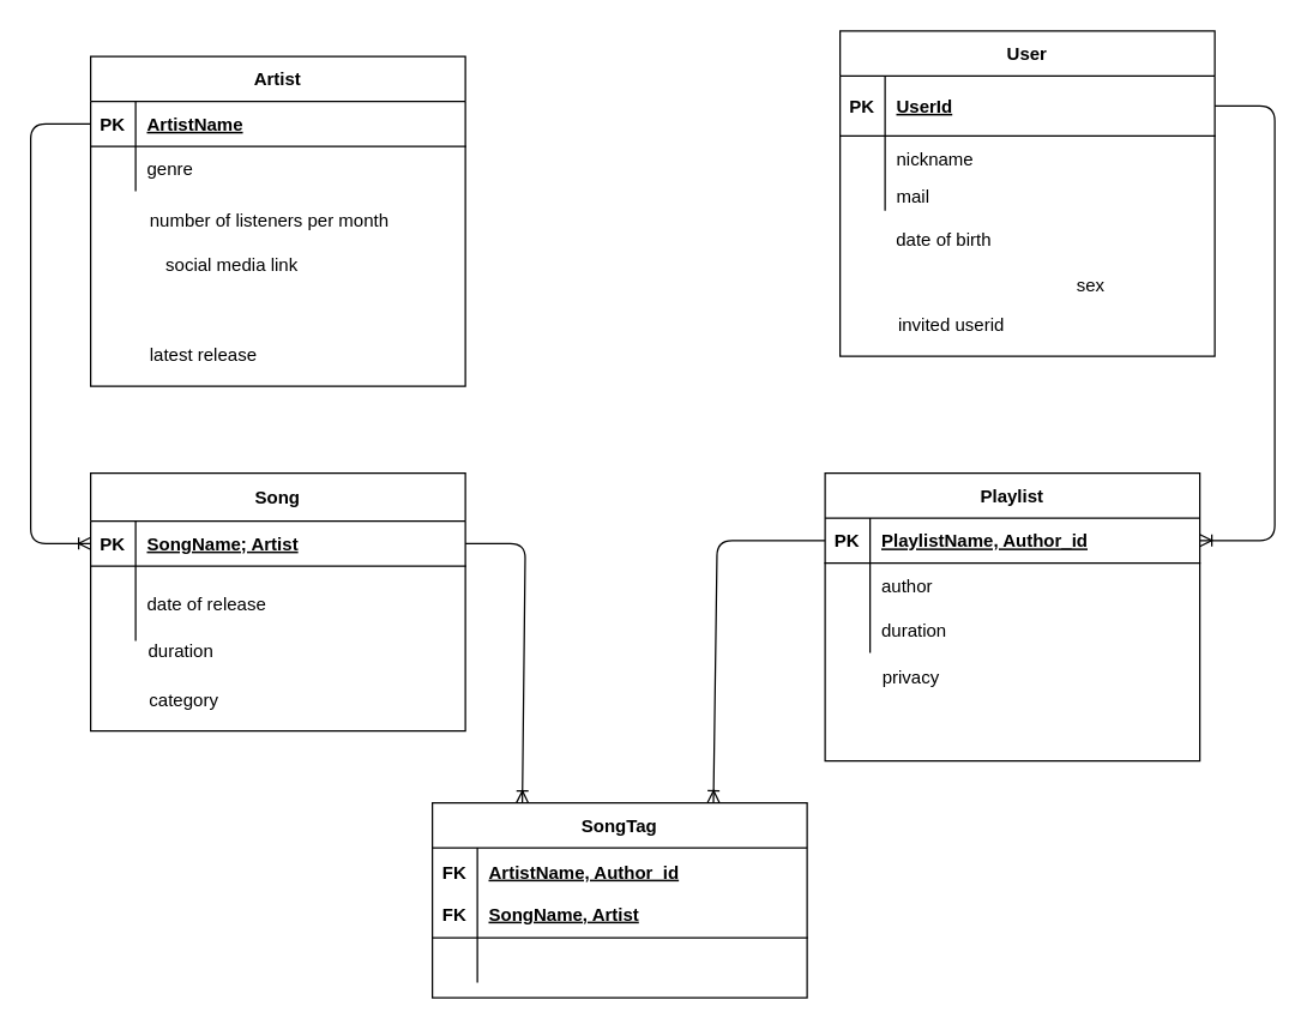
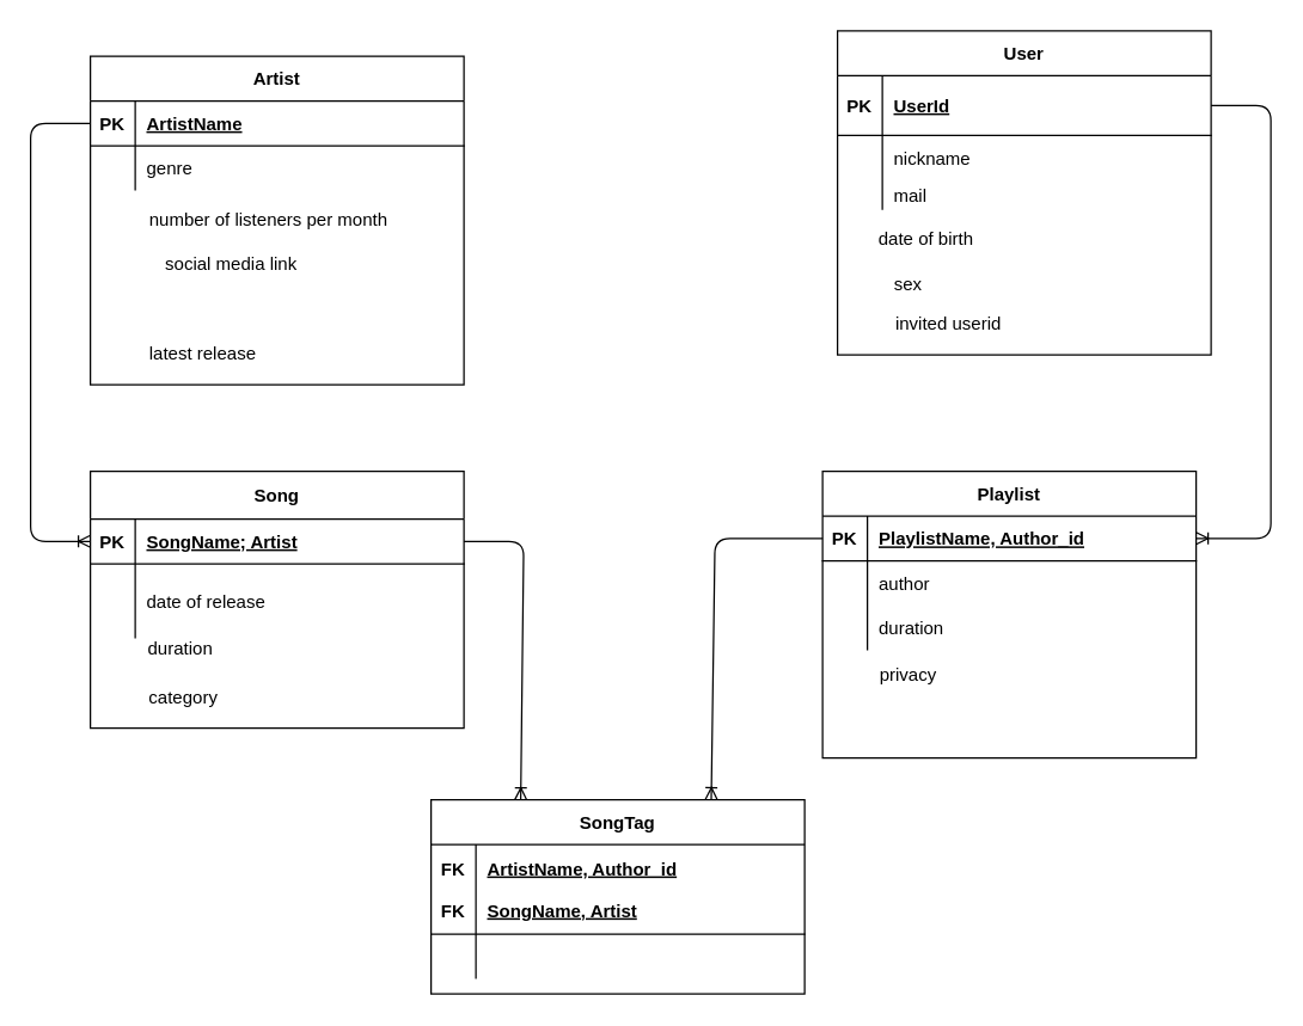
  <mxCell id="0" />
  <mxCell id="1" parent="0" />
  <mxCell id="2" value="User" style="shape=table;startSize=30;container=1;collapsible=1;childLayout=tableLayout;fixedRows=1;rowLines=0;fontStyle=1;align=center;resizeLast=1;" parent="1" vertex="1"><mxGeometry x="560" y="20" width="250" height="217" as="geometry" /></mxCell>
  <mxCell id="3" value="" style="shape=partialRectangle;collapsible=0;dropTarget=0;pointerEvents=0;fillColor=none;points=[[0,0.5],[1,0.5]];portConstraint=eastwest;top=0;left=0;right=0;bottom=1;" parent="2" vertex="1"><mxGeometry y="30" width="250" height="40" as="geometry" /></mxCell>
  <mxCell id="4" value="PK" style="shape=partialRectangle;overflow=hidden;connectable=0;fillColor=none;top=0;left=0;bottom=0;right=0;fontStyle=1;" parent="3" vertex="1"><mxGeometry width="30" height="40" as="geometry" /></mxCell>
  <mxCell id="5" value="UserId" style="shape=partialRectangle;overflow=hidden;connectable=0;fillColor=none;top=0;left=0;bottom=0;right=0;align=left;spacingLeft=6;fontStyle=5;" parent="3" vertex="1"><mxGeometry x="30" width="220" height="40" as="geometry" /></mxCell>
  <mxCell id="6" value="" style="shape=partialRectangle;collapsible=0;dropTarget=0;pointerEvents=0;fillColor=none;points=[[0,0.5],[1,0.5]];portConstraint=eastwest;top=0;left=0;right=0;bottom=0;" parent="2" vertex="1"><mxGeometry y="70" width="250" height="30" as="geometry" /></mxCell>
  <mxCell id="7" value="" style="shape=partialRectangle;overflow=hidden;connectable=0;fillColor=none;top=0;left=0;bottom=0;right=0;" parent="6" vertex="1"><mxGeometry width="30" height="30" as="geometry" /></mxCell>
  <mxCell id="8" value="nickname" style="shape=partialRectangle;overflow=hidden;connectable=0;fillColor=none;top=0;left=0;bottom=0;right=0;align=left;spacingLeft=6;" parent="6" vertex="1"><mxGeometry x="30" width="220" height="30" as="geometry" /></mxCell>
  <mxCell id="9" value="" style="shape=partialRectangle;collapsible=0;dropTarget=0;pointerEvents=0;fillColor=none;points=[[0,0.5],[1,0.5]];portConstraint=eastwest;top=0;left=0;right=0;bottom=0;" parent="2" vertex="1"><mxGeometry y="100" width="250" height="20" as="geometry" /></mxCell>
  <mxCell id="10" value="" style="shape=partialRectangle;overflow=hidden;connectable=0;fillColor=none;top=0;left=0;bottom=0;right=0;" parent="9" vertex="1"><mxGeometry width="30" height="20" as="geometry" /></mxCell>
  <mxCell id="11" value="mail" style="shape=partialRectangle;overflow=hidden;connectable=0;fillColor=none;top=0;left=0;bottom=0;right=0;align=left;spacingLeft=6;" parent="9" vertex="1"><mxGeometry x="30" width="220" height="20" as="geometry" /></mxCell>
  <mxCell id="12" value="Playlist" style="shape=table;startSize=30;container=1;collapsible=1;childLayout=tableLayout;fixedRows=1;rowLines=0;fontStyle=1;align=center;resizeLast=1;" parent="1" vertex="1"><mxGeometry x="550" y="315" width="250" height="192" as="geometry" /></mxCell>
  <mxCell id="13" value="" style="shape=partialRectangle;collapsible=0;dropTarget=0;pointerEvents=0;fillColor=none;points=[[0,0.5],[1,0.5]];portConstraint=eastwest;top=0;left=0;right=0;bottom=1;" parent="12" vertex="1"><mxGeometry y="30" width="250" height="30" as="geometry" /></mxCell>
  <mxCell id="14" value="PK" style="shape=partialRectangle;overflow=hidden;connectable=0;fillColor=none;top=0;left=0;bottom=0;right=0;fontStyle=1;" parent="13" vertex="1"><mxGeometry width="30" height="30" as="geometry" /></mxCell>
  <mxCell id="15" value="PlaylistName, Author_id" style="shape=partialRectangle;overflow=hidden;connectable=0;fillColor=none;top=0;left=0;bottom=0;right=0;align=left;spacingLeft=6;fontStyle=5;" parent="13" vertex="1"><mxGeometry x="30" width="220" height="30" as="geometry" /></mxCell>
  <mxCell id="16" value="" style="shape=partialRectangle;collapsible=0;dropTarget=0;pointerEvents=0;fillColor=none;points=[[0,0.5],[1,0.5]];portConstraint=eastwest;top=0;left=0;right=0;bottom=0;" parent="12" vertex="1"><mxGeometry y="60" width="250" height="30" as="geometry" /></mxCell>
  <mxCell id="17" value="" style="shape=partialRectangle;overflow=hidden;connectable=0;fillColor=none;top=0;left=0;bottom=0;right=0;" parent="16" vertex="1"><mxGeometry width="30" height="30" as="geometry" /></mxCell>
  <mxCell id="18" value="author" style="shape=partialRectangle;overflow=hidden;connectable=0;fillColor=none;top=0;left=0;bottom=0;right=0;align=left;spacingLeft=6;" parent="16" vertex="1"><mxGeometry x="30" width="220" height="30" as="geometry" /></mxCell>
  <mxCell id="19" value="" style="shape=partialRectangle;collapsible=0;dropTarget=0;pointerEvents=0;fillColor=none;points=[[0,0.5],[1,0.5]];portConstraint=eastwest;top=0;left=0;right=0;bottom=0;" parent="12" vertex="1"><mxGeometry y="90" width="250" height="30" as="geometry" /></mxCell>
  <mxCell id="20" value="" style="shape=partialRectangle;overflow=hidden;connectable=0;fillColor=none;top=0;left=0;bottom=0;right=0;" parent="19" vertex="1"><mxGeometry width="30" height="30" as="geometry" /></mxCell>
  <mxCell id="21" value="duration" style="shape=partialRectangle;overflow=hidden;connectable=0;fillColor=none;top=0;left=0;bottom=0;right=0;align=left;spacingLeft=6;" parent="19" vertex="1"><mxGeometry x="30" width="220" height="30" as="geometry" /></mxCell>
  <mxCell id="22" value="Song" style="shape=table;startSize=32;container=1;collapsible=1;childLayout=tableLayout;fixedRows=1;rowLines=0;fontStyle=1;align=center;resizeLast=1;" parent="1" vertex="1"><mxGeometry x="60" y="315" width="250" height="172" as="geometry" /></mxCell>
  <mxCell id="23" value="" style="shape=partialRectangle;collapsible=0;dropTarget=0;pointerEvents=0;fillColor=none;points=[[0,0.5],[1,0.5]];portConstraint=eastwest;top=0;left=0;right=0;bottom=1;" parent="22" vertex="1"><mxGeometry y="32" width="250" height="30" as="geometry" /></mxCell>
  <mxCell id="24" value="PK" style="shape=partialRectangle;overflow=hidden;connectable=0;fillColor=none;top=0;left=0;bottom=0;right=0;fontStyle=1;" parent="23" vertex="1"><mxGeometry width="30" height="30" as="geometry" /></mxCell>
  <mxCell id="25" value="SongName; Artist" style="shape=partialRectangle;overflow=hidden;connectable=0;fillColor=none;top=0;left=0;bottom=0;right=0;align=left;spacingLeft=6;fontStyle=5;" parent="23" vertex="1"><mxGeometry x="30" width="220" height="30" as="geometry" /></mxCell>
  <mxCell id="26" value="" style="shape=partialRectangle;collapsible=0;dropTarget=0;pointerEvents=0;fillColor=none;points=[[0,0.5],[1,0.5]];portConstraint=eastwest;top=0;left=0;right=0;bottom=0;" parent="22" vertex="1"><mxGeometry y="62" width="250" height="50" as="geometry" /></mxCell>
  <mxCell id="27" value="" style="shape=partialRectangle;overflow=hidden;connectable=0;fillColor=none;top=0;left=0;bottom=0;right=0;" parent="26" vertex="1"><mxGeometry width="30" height="50" as="geometry" /></mxCell>
  <mxCell id="28" value="date of release" style="shape=partialRectangle;overflow=hidden;connectable=0;fillColor=none;top=0;left=0;bottom=0;right=0;align=left;spacingLeft=6;" parent="26" vertex="1"><mxGeometry x="30" width="220" height="50" as="geometry" /></mxCell>
  <mxCell id="29" value="SongTag" style="shape=table;startSize=30;container=1;collapsible=1;childLayout=tableLayout;fixedRows=1;rowLines=0;fontStyle=1;align=center;resizeLast=1;" parent="1" vertex="1"><mxGeometry x="288" y="535" width="250" height="130" as="geometry" /></mxCell>
  <mxCell id="30" value="" style="shape=partialRectangle;collapsible=0;dropTarget=0;pointerEvents=0;fillColor=none;points=[[0,0.5],[1,0.5]];portConstraint=eastwest;top=0;left=0;right=0;bottom=1;" parent="29" vertex="1"><mxGeometry y="30" width="250" height="60" as="geometry" /></mxCell>
  <mxCell id="31" value="FK&#10;&#10;FK" style="shape=partialRectangle;overflow=hidden;connectable=0;fillColor=none;top=0;left=0;bottom=0;right=0;fontStyle=1;" parent="30" vertex="1"><mxGeometry width="30" height="60" as="geometry" /></mxCell>
  <mxCell id="32" value="ArtistName, Author_id&#10;&#10;SongName, Artist" style="shape=partialRectangle;overflow=hidden;connectable=0;fillColor=none;top=0;left=0;bottom=0;right=0;align=left;spacingLeft=6;fontStyle=5;" parent="30" vertex="1"><mxGeometry x="30" width="220" height="60" as="geometry" /></mxCell>
  <mxCell id="33" value="" style="shape=partialRectangle;collapsible=0;dropTarget=0;pointerEvents=0;fillColor=none;points=[[0,0.5],[1,0.5]];portConstraint=eastwest;top=0;left=0;right=0;bottom=0;" parent="29" vertex="1"><mxGeometry y="90" width="250" height="30" as="geometry" /></mxCell>
  <mxCell id="34" value="" style="shape=partialRectangle;overflow=hidden;connectable=0;fillColor=none;top=0;left=0;bottom=0;right=0;" parent="33" vertex="1"><mxGeometry width="30" height="30" as="geometry" /></mxCell>
  <mxCell id="35" value="" style="shape=partialRectangle;overflow=hidden;connectable=0;fillColor=none;top=0;left=0;bottom=0;right=0;align=left;spacingLeft=6;" parent="33" vertex="1"><mxGeometry x="30" width="220" height="30" as="geometry" /></mxCell>
  <mxCell id="36" value="Artist" style="shape=table;startSize=30;container=1;collapsible=1;childLayout=tableLayout;fixedRows=1;rowLines=0;fontStyle=1;align=center;resizeLast=1;" parent="1" vertex="1"><mxGeometry x="60" y="37" width="250" height="220" as="geometry" /></mxCell>
  <mxCell id="37" value="" style="shape=partialRectangle;collapsible=0;dropTarget=0;pointerEvents=0;fillColor=none;points=[[0,0.5],[1,0.5]];portConstraint=eastwest;top=0;left=0;right=0;bottom=1;" parent="36" vertex="1"><mxGeometry y="30" width="250" height="30" as="geometry" /></mxCell>
  <mxCell id="38" value="PK" style="shape=partialRectangle;overflow=hidden;connectable=0;fillColor=none;top=0;left=0;bottom=0;right=0;fontStyle=1;" parent="37" vertex="1"><mxGeometry width="30" height="30" as="geometry" /></mxCell>
  <mxCell id="39" value="ArtistName" style="shape=partialRectangle;overflow=hidden;connectable=0;fillColor=none;top=0;left=0;bottom=0;right=0;align=left;spacingLeft=6;fontStyle=5;" parent="37" vertex="1"><mxGeometry x="30" width="220" height="30" as="geometry" /></mxCell>
  <mxCell id="40" value="" style="shape=partialRectangle;collapsible=0;dropTarget=0;pointerEvents=0;fillColor=none;points=[[0,0.5],[1,0.5]];portConstraint=eastwest;top=0;left=0;right=0;bottom=0;" parent="36" vertex="1"><mxGeometry y="60" width="250" height="30" as="geometry" /></mxCell>
  <mxCell id="41" value="" style="shape=partialRectangle;overflow=hidden;connectable=0;fillColor=none;top=0;left=0;bottom=0;right=0;" parent="40" vertex="1"><mxGeometry width="30" height="30" as="geometry" /></mxCell>
  <mxCell id="42" value="genre" style="shape=partialRectangle;overflow=hidden;connectable=0;fillColor=none;top=0;left=0;bottom=0;right=0;align=left;spacingLeft=6;" parent="40" vertex="1"><mxGeometry x="30" width="220" height="30" as="geometry" /></mxCell>
  <mxCell id="43" value="" style="fontSize=12;html=1;endArrow=none;entryX=1;entryY=0.5;entryDx=0;entryDy=0;elbow=vertical;exitX=0.24;exitY=0.001;exitDx=0;exitDy=0;exitPerimeter=0;startArrow=ERoneToMany;startFill=0;endFill=0;" parent="1" source="29" target="23" edge="1"><mxGeometry width="100" height="100" relative="1" as="geometry"><mxPoint x="353" y="535" as="sourcePoint" /><mxPoint x="420" y="325" as="targetPoint" /><Array as="points"><mxPoint x="350" y="362" /></Array></mxGeometry></mxCell>
  <mxCell id="44" value="" style="fontSize=12;html=1;endArrow=none;entryX=0;entryY=0.5;entryDx=0;entryDy=0;elbow=vertical;exitX=0.75;exitY=0;exitDx=0;exitDy=0;startArrow=ERoneToMany;startFill=0;endFill=0;" parent="1" source="29" target="13" edge="1"><mxGeometry width="100" height="100" relative="1" as="geometry"><mxPoint x="363" y="545" as="sourcePoint" /><mxPoint x="320" y="375" as="targetPoint" /><Array as="points"><mxPoint x="478" y="360" /></Array></mxGeometry></mxCell>
  <mxCell id="45" value="" style="fontSize=12;html=1;endArrow=ERoneToMany;entryX=1;entryY=0.5;entryDx=0;entryDy=0;exitX=1;exitY=0.5;exitDx=0;exitDy=0;" parent="1" source="3" target="13" edge="1"><mxGeometry width="100" height="100" relative="1" as="geometry"><mxPoint x="480" y="277" as="sourcePoint" /><mxPoint x="580" y="177" as="targetPoint" /><Array as="points"><mxPoint x="850" y="70" /><mxPoint x="850" y="360" /></Array></mxGeometry></mxCell>
  <mxCell id="46" value="" style="fontSize=12;html=1;endArrow=ERoneToMany;entryX=0;entryY=0.5;entryDx=0;entryDy=0;elbow=vertical;exitX=0;exitY=0.5;exitDx=0;exitDy=0;" parent="1" source="37" target="23" edge="1"><mxGeometry width="100" height="100" relative="1" as="geometry"><mxPoint x="-10" y="207" as="sourcePoint" /><mxPoint x="330" y="317" as="targetPoint" /><Array as="points"><mxPoint x="20" y="82" /><mxPoint x="20" y="122" /><mxPoint x="20" y="362" /></Array></mxGeometry></mxCell>
- <mxCell id="47" value="date of birth" style="text;html=1;align=center;verticalAlign=middle;resizable=0;points=[];autosize=1;" parent="1" vertex="1"><mxGeometry x="589" y="150" width="80" height="20" as="geometry" /></mxCell>
+ <mxCell id="47" value="date of birth" style="text;html=1;align=center;verticalAlign=middle;resizable=0;points=[];autosize=1;" parent="1" vertex="1"><mxGeometry x="579" y="150" width="80" height="20" as="geometry" /></mxCell>
  <mxCell id="48" value="invited userid" style="text;html=1;align=center;verticalAlign=middle;resizable=0;points=[];autosize=1;" parent="1" vertex="1"><mxGeometry x="589" y="207" width="90" height="20" as="geometry" /></mxCell>
  <mxCell id="49" value="number of listeners per month" style="text;html=1;align=center;verticalAlign=middle;resizable=0;points=[];autosize=1;" parent="1" vertex="1"><mxGeometry x="94" y="137" width="170" height="20" as="geometry" /></mxCell>
  <mxCell id="50" value="social media link" style="text;html=1;align=center;verticalAlign=middle;resizable=0;points=[];autosize=1;" parent="1" vertex="1"><mxGeometry x="104" y="167" width="100" height="20" as="geometry" /></mxCell>
  <mxCell id="51" value="latest release" style="text;html=1;align=center;verticalAlign=middle;resizable=0;points=[];autosize=1;" parent="1" vertex="1"><mxGeometry x="90" y="227" width="90" height="20" as="geometry" /></mxCell>
  <mxCell id="52" value="duration" style="text;html=1;align=center;verticalAlign=middle;resizable=0;points=[];autosize=1;" parent="1" vertex="1"><mxGeometry x="90" y="424" width="60" height="20" as="geometry" /></mxCell>
  <mxCell id="53" value="privacy" style="text;html=1;align=center;verticalAlign=middle;resizable=0;points=[];autosize=1;" parent="1" vertex="1"><mxGeometry x="582" y="442" width="50" height="20" as="geometry" /></mxCell>
- <mxCell id="54" value="sex" style="text;html=1;align=center;verticalAlign=middle;resizable=0;points=[];autosize=1;" parent="1" vertex="1"><mxGeometry x="712" y="180" width="30" height="20" as="geometry" /></mxCell>
+ <mxCell id="54" value="sex" style="text;html=1;align=center;verticalAlign=middle;resizable=0;points=[];autosize=1;" parent="1" vertex="1"><mxGeometry x="592" y="180" width="30" height="20" as="geometry" /></mxCell>
  <mxCell id="55" value="category" style="text;html=1;align=center;verticalAlign=middle;resizable=0;points=[];autosize=1;" parent="1" vertex="1"><mxGeometry x="92" y="457" width="60" height="20" as="geometry" /></mxCell>
